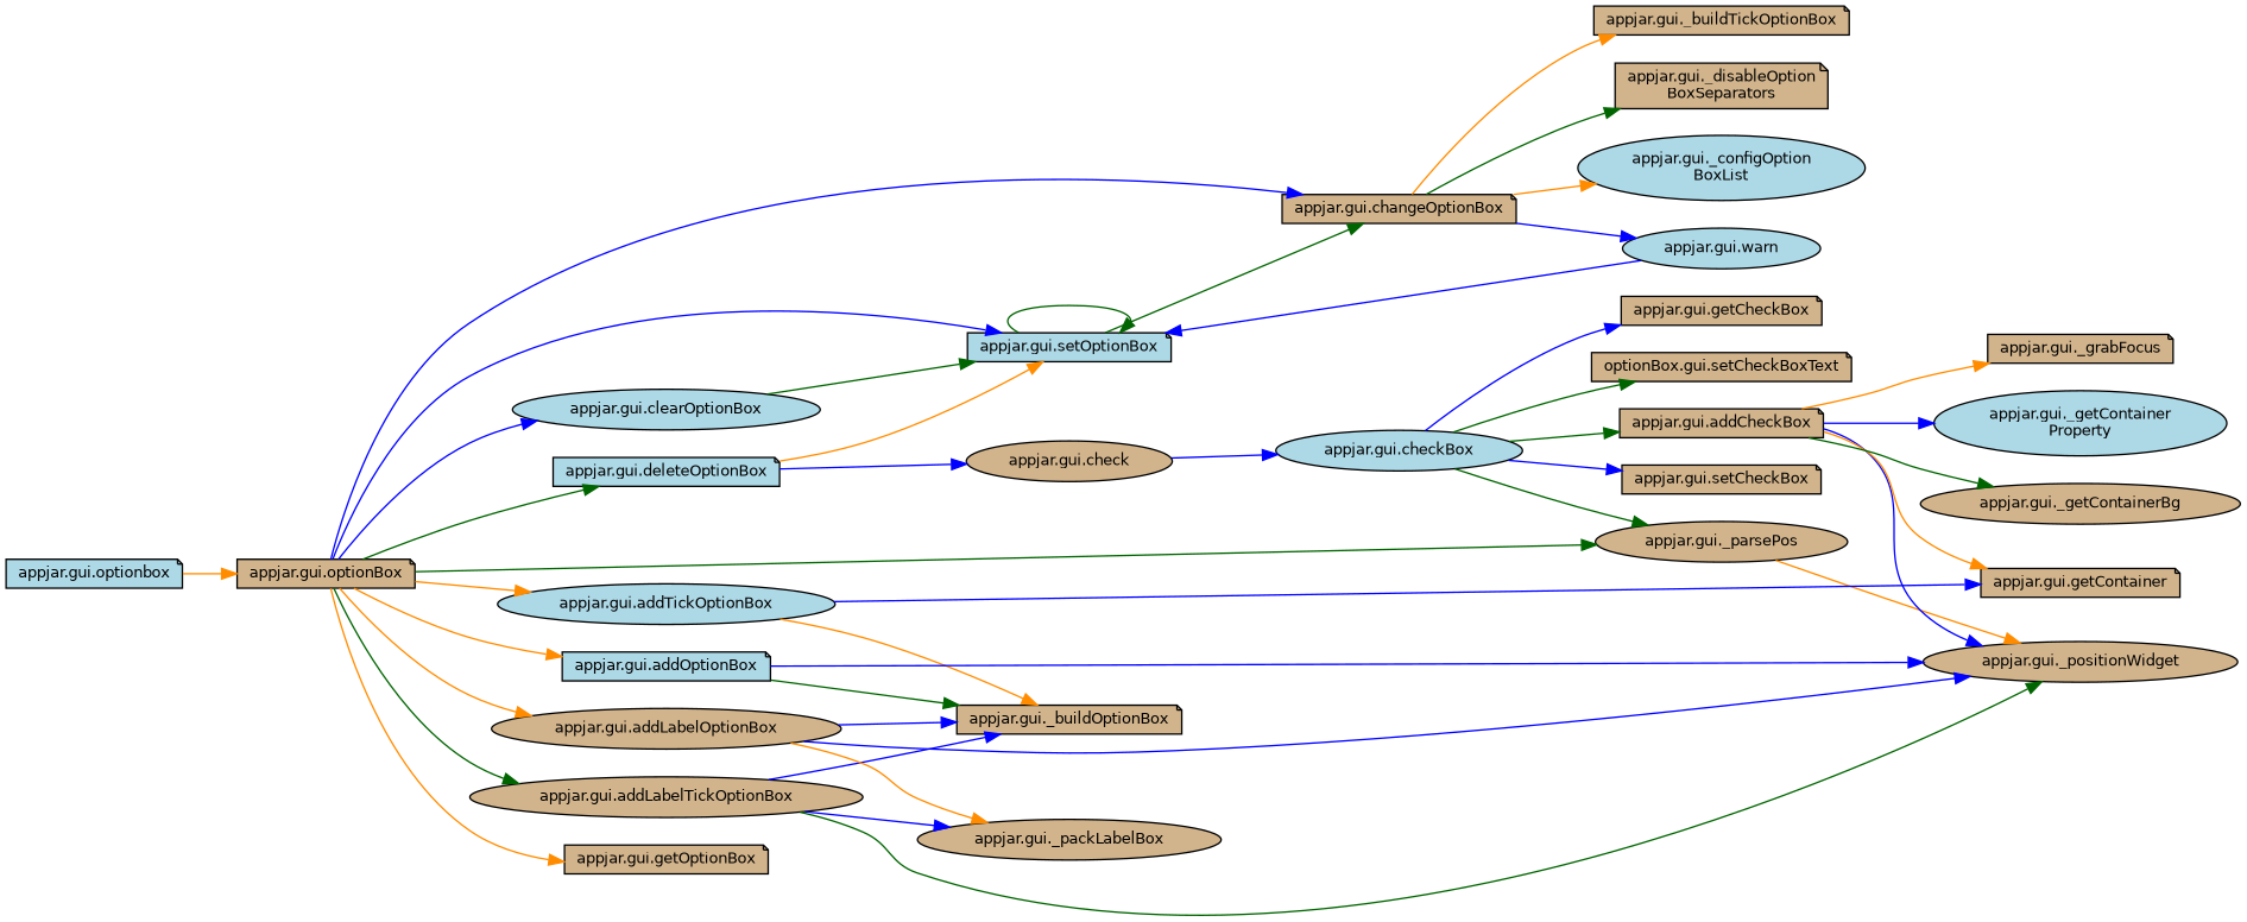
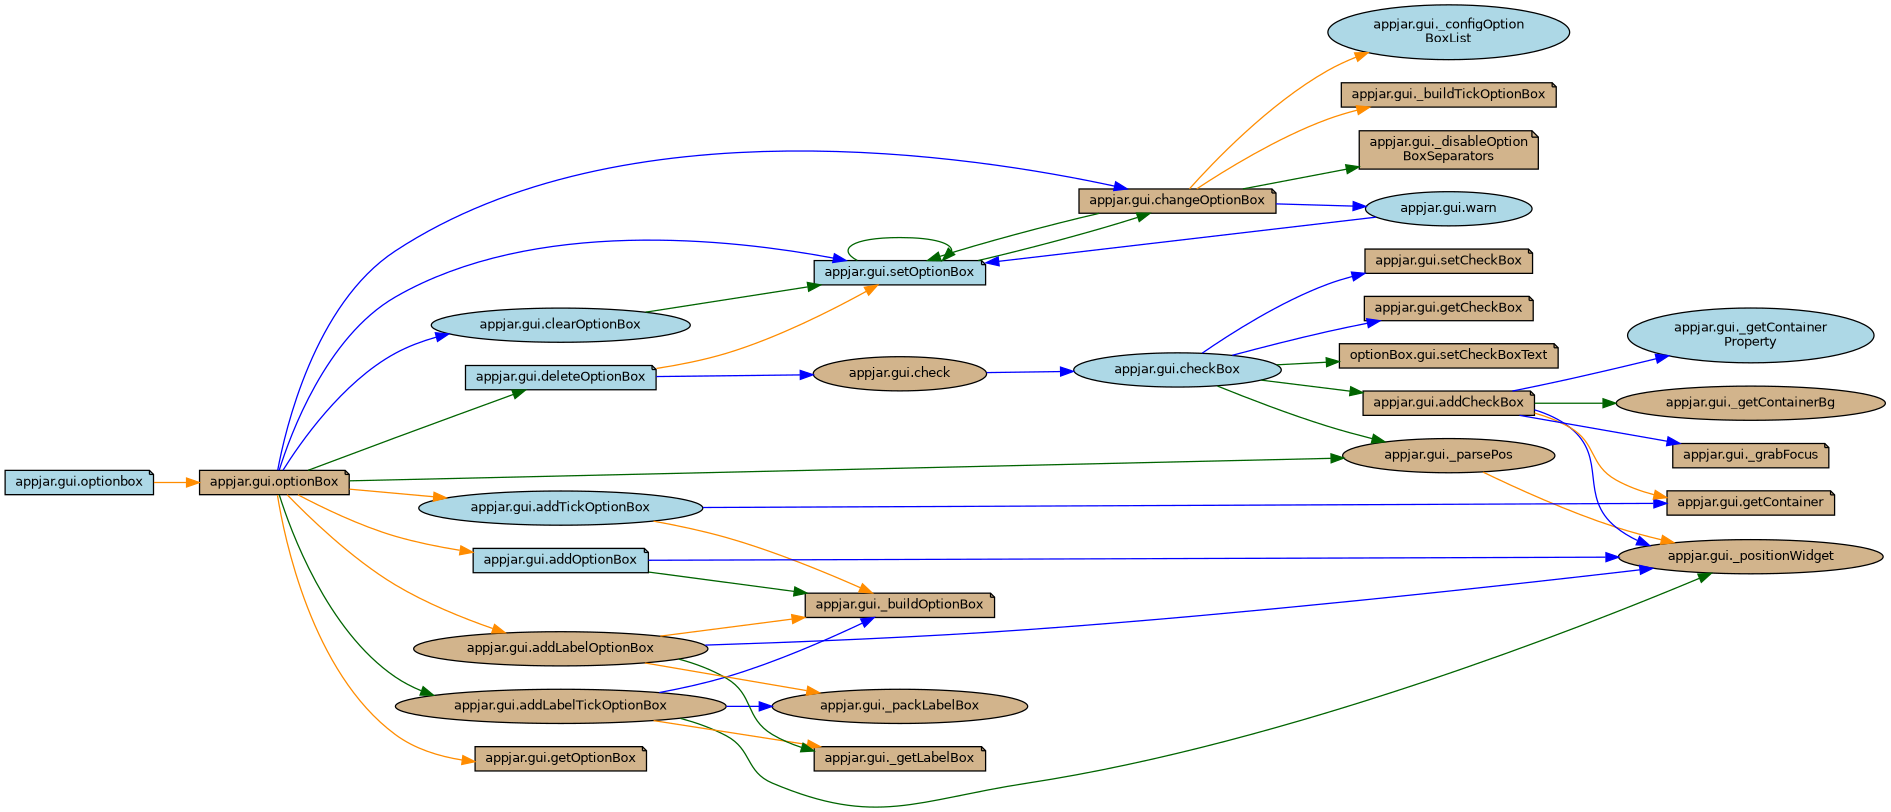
  digraph {
    rankdir=LR
    node [color=black fillcolor=tan fontname=Helvetica fontsize=10 shape=note style=filled]
    edge [color=blue fontname=Helvetica fontsize=10 labelfontname=Helvetica labelfontsize=10 style=solid]
    n1 [fillcolor=lightblue fontcolor=black height=0.2 label="appjar.gui.optionbox" width=0.4]
    n2 [height=0.2 label="appjar.gui.optionBox" width=0.4]
    n3 [fillcolor=lightblue height=0.2 label="appjar.gui.setOptionBox" width=0.4]
    n4 [height=0.2 label="appjar.gui.changeOptionBox" width=0.4]
    n5 [fillcolor=lightblue height=0.2 label="appjar.gui.clearOptionBox" shape=ellipse width=0.4]
    n6 [fillcolor=lightblue height=0.2 label="appjar.gui.deleteOptionBox" width=0.4]
    n7 [height=0.2 label="appjar.gui._parsePos" shape=ellipse width=0.4]
    n8 [height=0.2 label="appjar.gui.getOptionBox" width=0.4]
    n9 [height=0.2 label="appjar.gui.addLabelTickOptionBox" shape=ellipse width=0.4]
    n10 [fillcolor=lightblue height=0.2 label="appjar.gui.addTickOptionBox" shape=ellipse width=0.4]
    n11 [height=0.2 label="appjar.gui.addLabelOptionBox" shape=ellipse width=0.4]
    n12 [fillcolor=lightblue height=0.2 label="appjar.gui.addOptionBox" width=0.4]
    n13 [fillcolor=lightblue height=0.2 label="appjar.gui.warn" shape=ellipse width=0.4]
    n14 [fillcolor=lightblue height=0.2 label="appjar.gui._configOption\lBoxList" shape=ellipse width=0.4]
    n15 [height=0.2 label="appjar.gui._buildTickOptionBox" width=0.4]
    n16 [height=0.2 label="appjar.gui._disableOption\lBoxSeparators" width=0.4]
    n17 [height=0.2 label="appjar.gui.check" shape=ellipse width=0.4]
    n18 [height=0.2 label="appjar.gui._positionWidget" shape=ellipse width=0.4]
+   n19 [height=0.2 label="appjar.gui._getLabelBox" width=0.4]
    n20 [height=0.2 label="appjar.gui._buildOptionBox" width=0.4]
    n21 [height=0.2 label="appjar.gui._packLabelBox" shape=ellipse width=0.4]
    n22 [height=0.2 label="appjar.gui.getContainer" width=0.4]
    n23 [fillcolor=lightblue height=0.2 label="appjar.gui.checkBox" shape=ellipse width=0.4]
    n24 [height=0.2 label="appjar.gui.setCheckBox" width=0.4]
    n25 [height=0.2 label="appjar.gui.getCheckBox" width=0.4]
    n26 [height=0.2 label="optionBox.gui.setCheckBoxText" width=0.4]
    n27 [height=0.2 label="appjar.gui.addCheckBox" width=0.4]
    n28 [fillcolor=lightblue height=0.2 label="appjar.gui._getContainer\lProperty" shape=ellipse width=0.4]
    n29 [height=0.2 label="appjar.gui._getContainerBg" shape=ellipse width=0.4]
    n30 [height=0.2 label="appjar.gui._grabFocus" width=0.4]
    n1 -> n2 [color=darkorange]
    n2 -> n3
    n2 -> n4
    n2 -> n5
    n2 -> n6 [color=darkgreen]
    n2 -> n7 [color=darkgreen]
    n2 -> n8 [color=darkorange]
    n2 -> n9 [color=darkgreen]
    n2 -> n10 [color=darkorange]
    n2 -> n11 [color=darkorange]
    n2 -> n12 [color=darkorange]
    n3 -> n3 [color=darkgreen]
    n3 -> n4 [color=darkgreen]
+   n4 -> n3 [color=darkgreen]
    n4 -> n13
    n4 -> n14 [color=darkorange]
    n4 -> n15 [color=darkorange]
    n4 -> n16 [color=darkgreen]
    n5 -> n3 [color=darkgreen]
    n6 -> n3 [color=darkorange]
    n6 -> n17
    n7 -> n18 [color=darkorange]
    n9 -> n18 [color=darkgreen]
+   n9 -> n19 [color=darkorange]
    n9 -> n20
    n9 -> n21
    n10 -> n20 [color=darkorange]
    n10 -> n22
    n11 -> n18
-   n11 -> n20
+   n11 -> n19 [color=darkgreen]
+   n11 -> n20 [color=darkorange]
    n11 -> n21 [color=darkorange]
    n12 -> n18
    n12 -> n20 [color=darkgreen]
    n13 -> n3
    n17 -> n23
    n23 -> n7 [color=darkgreen]
    n23 -> n24
    n23 -> n25
    n23 -> n26 [color=darkgreen]
    n23 -> n27 [color=darkgreen]
    n27 -> n18
    n27 -> n22 [color=darkorange]
    n27 -> n28
    n27 -> n29 [color=darkgreen]
-   n27 -> n30 [color=darkorange]
+   n27 -> n30
  }
